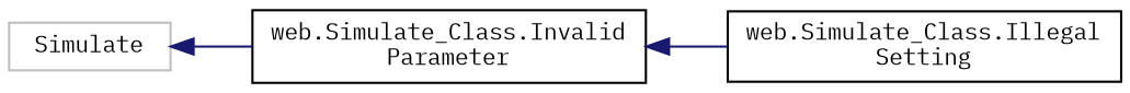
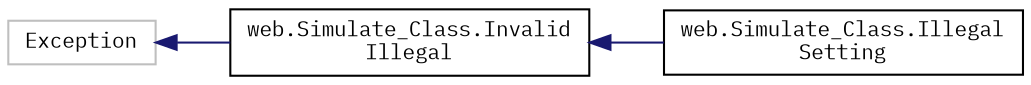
  digraph {
    fontname="IBM Plex Mono"
    rankdir=LR
    node [color=black fillcolor=white fontname="IBM Plex Mono" fontsize=10 shape=record style=filled]
    edge [color=midnightblue dir=back fontname="IBM Plex Mono" fontsize=10 labelfontname=Helvetica labelfontsize=10 style=solid]
-   n1 [color=grey75 height=0.2 label=Simulate width=0.4]
-   n2 [height=0.2 label="web.Simulate_Class.Invalid\lParameter" width=0.4]
+   n1 [color=grey75 height=0.2 label=Exception width=0.4]
+   n2 [height=0.2 label="web.Simulate_Class.Invalid\lIllegal" width=0.4]
    n3 [height=0.2 label="web.Simulate_Class.Illegal\lSetting" width=0.4]
    n1 -> n2
    n2 -> n3
  }
